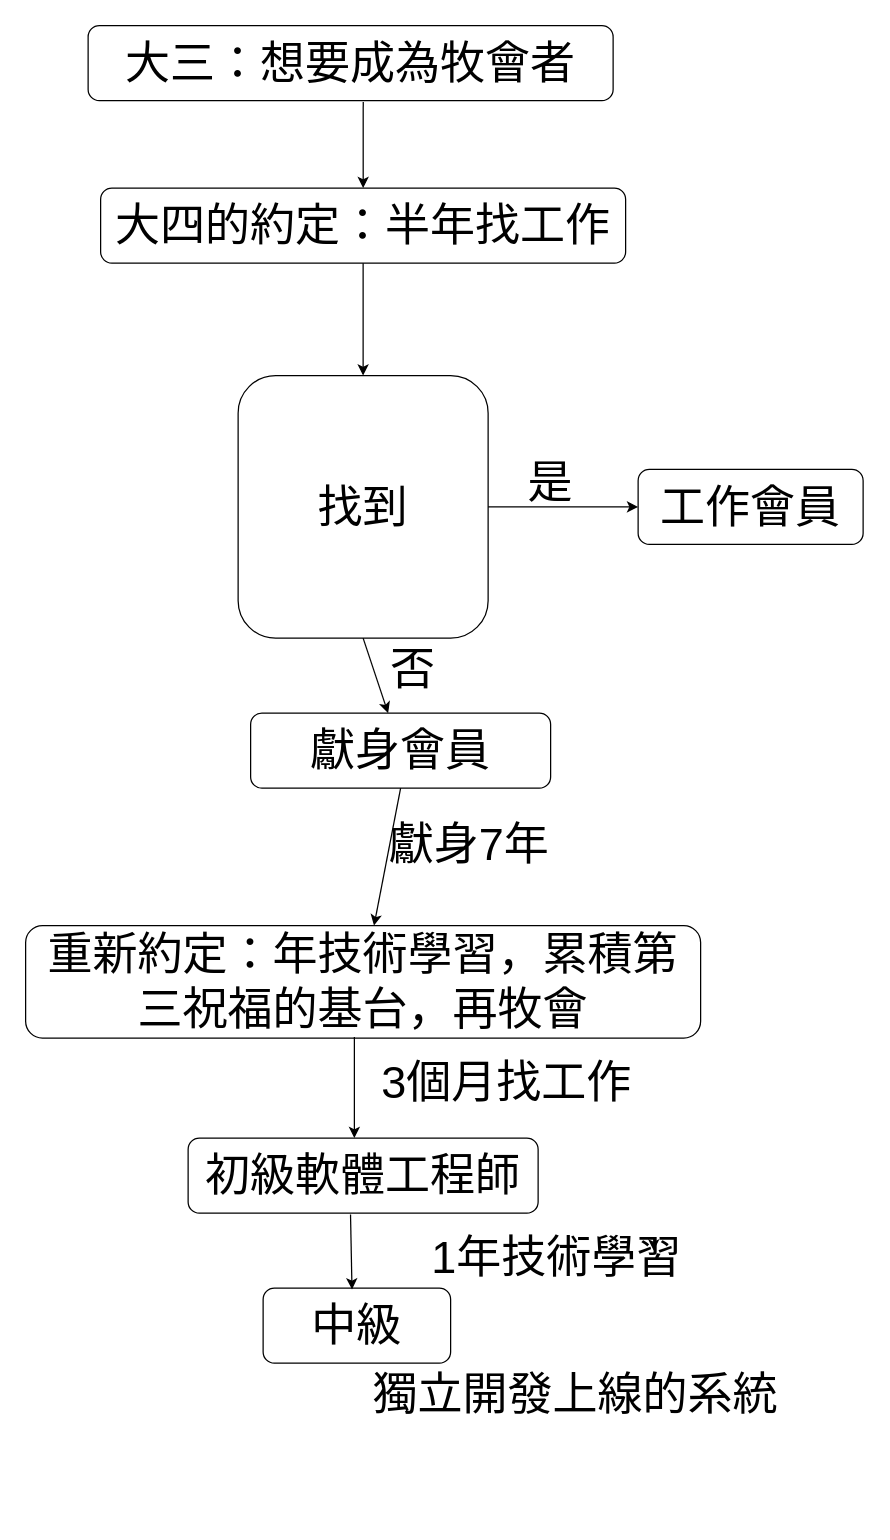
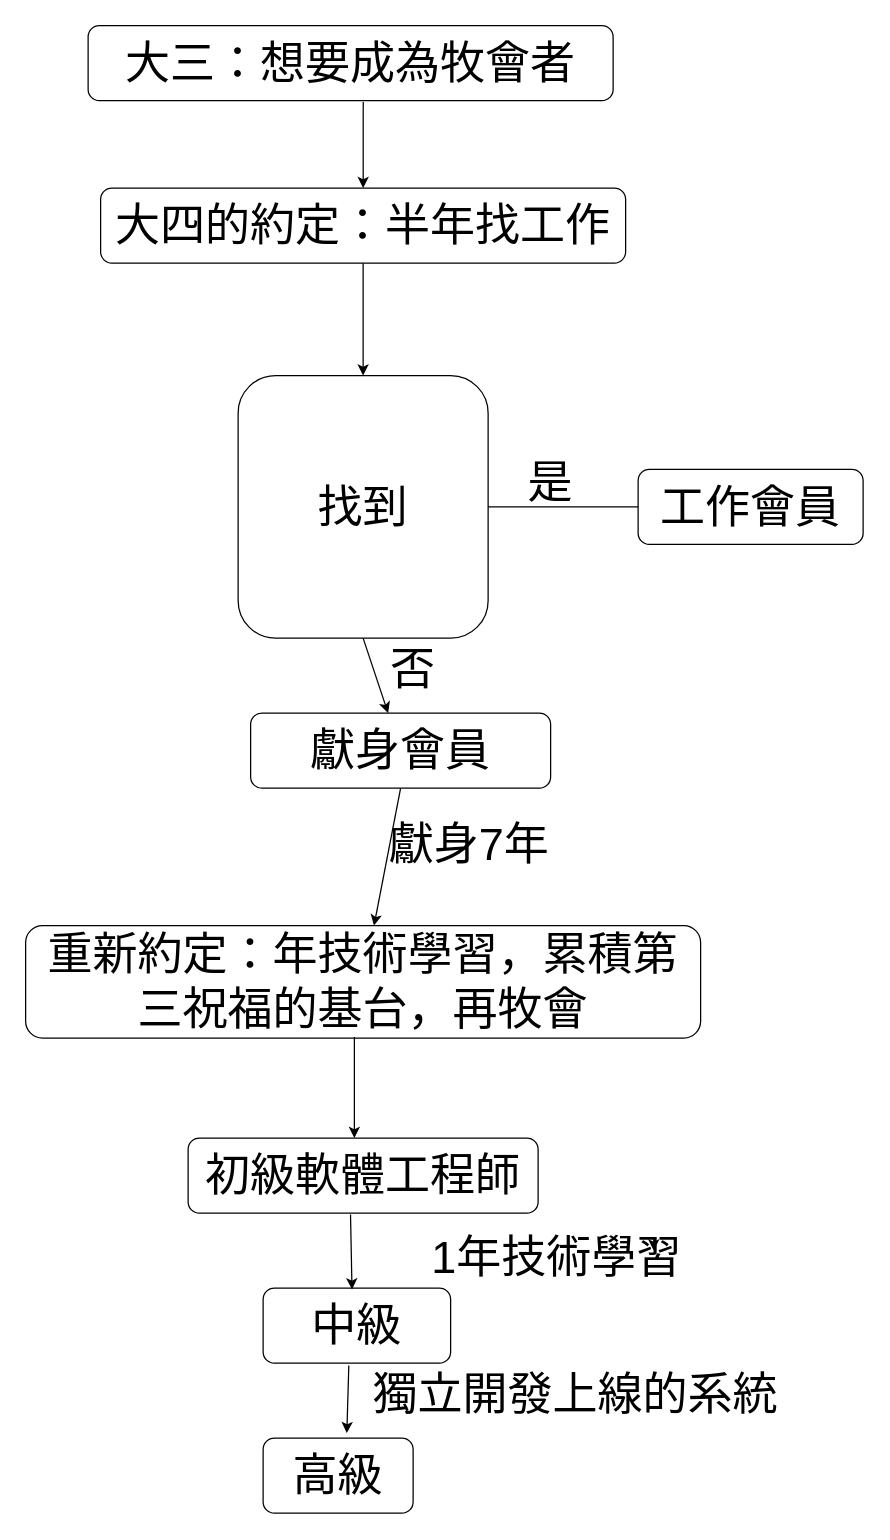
  <mxCell id="0" />
  <mxCell id="1" parent="0" />
  <mxCell id="2" value="&lt;font style=&quot;font-size: 36px&quot;&gt;大三：想要成為牧會者&lt;/font&gt;" style="rounded=1;whiteSpace=wrap;html=1;" vertex="1" parent="1"><mxGeometry x="70" y="20" width="420" height="60" as="geometry" /></mxCell>
  <mxCell id="3" value="大四的約定：半年找工作" style="rounded=1;whiteSpace=wrap;html=1;fontSize=36;" vertex="1" parent="1"><mxGeometry x="80" y="150" width="420" height="60" as="geometry" /></mxCell>
  <mxCell id="4" value="" style="endArrow=classic;html=1;rounded=0;fontSize=36;exitX=0.524;exitY=1.017;exitDx=0;exitDy=0;exitPerimeter=0;" edge="1" parent="1" source="2" target="3"><mxGeometry width="50" height="50" relative="1" as="geometry"><mxPoint x="380" y="610" as="sourcePoint" /><mxPoint x="430" y="560" as="targetPoint" /></mxGeometry></mxCell>
  <mxCell id="5" value="找到" style="whiteSpace=wrap;html=1;fontSize=36;rounded=1;" vertex="1" parent="1"><mxGeometry x="190" y="300" width="200" height="210" as="geometry" /></mxCell>
  <mxCell id="6" value="" style="endArrow=classic;html=1;rounded=0;fontSize=36;exitX=0.5;exitY=1;exitDx=0;exitDy=0;entryX=0.5;entryY=0;entryDx=0;entryDy=0;" edge="1" parent="1" source="3" target="5"><mxGeometry width="50" height="50" relative="1" as="geometry"><mxPoint x="380" y="610" as="sourcePoint" /><mxPoint x="430" y="560" as="targetPoint" /></mxGeometry></mxCell>
  <mxCell id="7" value="工作會員" style="rounded=1;whiteSpace=wrap;html=1;fontSize=36;" vertex="1" parent="1"><mxGeometry x="510" y="375" width="180" height="60" as="geometry" /></mxCell>
- <mxCell id="8" value="" style="endArrow=classic;html=1;rounded=0;fontSize=36;exitX=1;exitY=0.5;exitDx=0;exitDy=0;entryX=0;entryY=0.5;entryDx=0;entryDy=0;" edge="1" parent="1" source="5" target="7"><mxGeometry width="50" height="50" relative="1" as="geometry"><mxPoint x="380" y="610" as="sourcePoint" /><mxPoint x="430" y="560" as="targetPoint" /></mxGeometry></mxCell>
+ <mxCell id="8" value="" style="endArrow=none;html=1;rounded=0;fontSize=36;exitX=1;exitY=0.5;exitDx=0;exitDy=0;entryX=0;entryY=0.5;entryDx=0;entryDy=0;" edge="1" parent="1" source="5" target="7"><mxGeometry width="50" height="50" relative="1" as="geometry"><mxPoint x="380" y="610" as="sourcePoint" /><mxPoint x="430" y="560" as="targetPoint" /></mxGeometry></mxCell>
  <mxCell id="9" value="是" style="text;html=1;strokeColor=none;fillColor=none;align=center;verticalAlign=middle;whiteSpace=wrap;rounded=0;fontSize=36;" vertex="1" parent="1"><mxGeometry x="410" y="370" width="60" height="30" as="geometry" /></mxCell>
  <mxCell id="10" value="" style="endArrow=classic;html=1;rounded=0;fontSize=36;exitX=0.5;exitY=1;exitDx=0;exitDy=0;" edge="1" parent="1" source="5" target="11"><mxGeometry width="50" height="50" relative="1" as="geometry"><mxPoint x="380" y="610" as="sourcePoint" /><mxPoint x="290" y="600" as="targetPoint" /></mxGeometry></mxCell>
  <mxCell id="11" value="獻身會員" style="rounded=1;whiteSpace=wrap;html=1;fontSize=36;" vertex="1" parent="1"><mxGeometry x="200" y="570" width="240" height="60" as="geometry" /></mxCell>
  <mxCell id="12" value="否" style="text;html=1;strokeColor=none;fillColor=none;align=center;verticalAlign=middle;whiteSpace=wrap;rounded=0;fontSize=36;" vertex="1" parent="1"><mxGeometry x="300" y="520" width="60" height="30" as="geometry" /></mxCell>
  <mxCell id="13" value="重新約定：年技術學習，累積第三祝福的基台，再牧會" style="rounded=1;whiteSpace=wrap;html=1;fontSize=36;" vertex="1" parent="1"><mxGeometry x="20" y="740" width="540" height="90" as="geometry" /></mxCell>
  <mxCell id="14" value="" style="endArrow=classic;html=1;rounded=0;fontSize=36;exitX=0.5;exitY=1;exitDx=0;exitDy=0;" edge="1" parent="1" source="11" target="13"><mxGeometry width="50" height="50" relative="1" as="geometry"><mxPoint x="380" y="610" as="sourcePoint" /><mxPoint x="430" y="560" as="targetPoint" /></mxGeometry></mxCell>
  <mxCell id="15" value="獻身7年" style="text;html=1;strokeColor=none;fillColor=none;align=center;verticalAlign=middle;whiteSpace=wrap;rounded=0;fontSize=36;" vertex="1" parent="1"><mxGeometry x="290" y="660" width="170" height="30" as="geometry" /></mxCell>
  <mxCell id="16" value="" style="endArrow=classic;html=1;rounded=0;fontSize=36;exitX=0.487;exitY=0.989;exitDx=0;exitDy=0;exitPerimeter=0;" edge="1" parent="1" source="13"><mxGeometry width="50" height="50" relative="1" as="geometry"><mxPoint x="380" y="580" as="sourcePoint" /><mxPoint x="283" y="910" as="targetPoint" /></mxGeometry></mxCell>
- <mxCell id="17" value="3個月找工作" style="text;html=1;strokeColor=none;fillColor=none;align=center;verticalAlign=middle;whiteSpace=wrap;rounded=0;fontSize=36;" vertex="1" parent="1"><mxGeometry x="290" y="850" width="230" height="30" as="geometry" /></mxCell>
  <mxCell id="18" value="初級軟體工程師" style="rounded=1;whiteSpace=wrap;html=1;fontSize=36;" vertex="1" parent="1"><mxGeometry x="150" y="910" width="280" height="60" as="geometry" /></mxCell>
  <mxCell id="19" value="中級" style="rounded=1;whiteSpace=wrap;html=1;fontSize=36;" vertex="1" parent="1"><mxGeometry x="210" y="1030" width="150" height="60" as="geometry" /></mxCell>
  <mxCell id="20" value="" style="endArrow=classic;html=1;rounded=0;fontSize=36;exitX=0.464;exitY=1.017;exitDx=0;exitDy=0;exitPerimeter=0;entryX=0.474;entryY=0.017;entryDx=0;entryDy=0;entryPerimeter=0;" edge="1" parent="1" source="18" target="19"><mxGeometry width="50" height="50" relative="1" as="geometry"><mxPoint x="380" y="1030" as="sourcePoint" /><mxPoint x="430" y="980" as="targetPoint" /></mxGeometry></mxCell>
  <mxCell id="21" value="1年技術學習" style="text;html=1;strokeColor=none;fillColor=none;align=center;verticalAlign=middle;whiteSpace=wrap;rounded=0;fontSize=36;" vertex="1" parent="1"><mxGeometry x="290" y="990" width="310" height="30" as="geometry" /></mxCell>
  <mxCell id="22" style="edgeStyle=orthogonalEdgeStyle;rounded=0;orthogonalLoop=1;jettySize=auto;html=1;exitX=0.75;exitY=0;exitDx=0;exitDy=0;entryX=0.75;entryY=0.333;entryDx=0;entryDy=0;entryPerimeter=0;fontSize=36;" edge="1" parent="1" source="21" target="21"><mxGeometry relative="1" as="geometry" /></mxCell>
+ <mxCell id="23" value="高級" style="rounded=1;whiteSpace=wrap;html=1;fontSize=36;" vertex="1" parent="1"><mxGeometry x="210" y="1150" width="120" height="60" as="geometry" /></mxCell>
+ <mxCell id="24" value="" style="endArrow=classic;html=1;rounded=0;fontSize=36;exitX=0.457;exitY=1.033;exitDx=0;exitDy=0;entryX=0.558;entryY=-0.067;entryDx=0;entryDy=0;entryPerimeter=0;exitPerimeter=0;" edge="1" parent="1" source="19" target="23"><mxGeometry width="50" height="50" relative="1" as="geometry"><mxPoint x="380" y="900" as="sourcePoint" /><mxPoint x="430" y="850" as="targetPoint" /></mxGeometry></mxCell>
  <mxCell id="25" value="獨立開發上線的系統" style="text;html=1;strokeColor=none;fillColor=none;align=center;verticalAlign=middle;whiteSpace=wrap;rounded=0;fontSize=36;" vertex="1" parent="1"><mxGeometry x="290" y="1100" width="340" height="30" as="geometry" /></mxCell>
